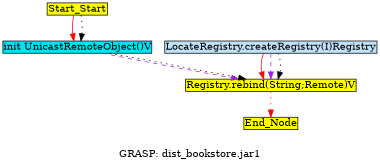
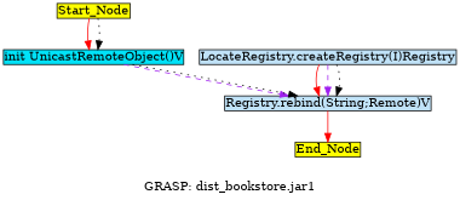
  digraph {
    label="GRASP: dist_bookstore.jar1"
    node [fillcolor=yellow margin=0.02 shape=box style=filled]
    edge [color=red style=solid]
-   Start_Node [height=0 width=0 label=Start_Start]
+   Start_Node [height=0 width=0]
    "init UnicastRemoteObject()V" [fillcolor="#00e2f8" height=0 width=0]
    "LocateRegistry.createRegistry(I)Registry" [fillcolor="#c0e2f8" height=0 width=0]
-   "Registry.rebind(String;Remote)V" [height=0 width=0]
+   "Registry.rebind(String;Remote)V" [fillcolor="#c0e2f8" height=0 width=0]
    End_Node [height=0 width=0]
    Start_Node -> "init UnicastRemoteObject()V"
    Start_Node -> "init UnicastRemoteObject()V" [color=black style=dotted]
    "init UnicastRemoteObject()V" -> "Registry.rebind(String;Remote)V" [color=purple style=dashed]
    "init UnicastRemoteObject()V" -> "Registry.rebind(String;Remote)V" [color=black style=dotted]
    "LocateRegistry.createRegistry(I)Registry" -> "Registry.rebind(String;Remote)V"
    "LocateRegistry.createRegistry(I)Registry" -> "Registry.rebind(String;Remote)V" [color=purple style=dashed]
    "LocateRegistry.createRegistry(I)Registry" -> "Registry.rebind(String;Remote)V" [color=black style=dotted]
-   "Registry.rebind(String;Remote)V" -> End_Node [style=dotted]
+   "Registry.rebind(String;Remote)V" -> End_Node
  }
